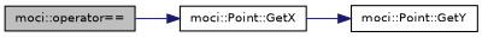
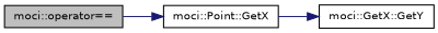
  digraph {
    rankdir=LR
    node [color=black fillcolor=white fontname=Helvetica fontsize=10 shape=record style=filled]
    edge [color=midnightblue fontname=Helvetica fontsize=10 labelfontname=Helvetica labelfontsize=10 style=solid]
    n1 [fillcolor=grey75 fontcolor=black height=0.2 label="moci::operator==" width=0.4]
    n2 [height=0.2 label="moci::Point::GetX" width=0.4]
-   n3 [height=0.2 label="moci::Point::GetY" width=0.4]
+   n3 [height=0.2 label="moci::GetX::GetY" width=0.4]
    n1 -> n2
    n2 -> n3
  }
